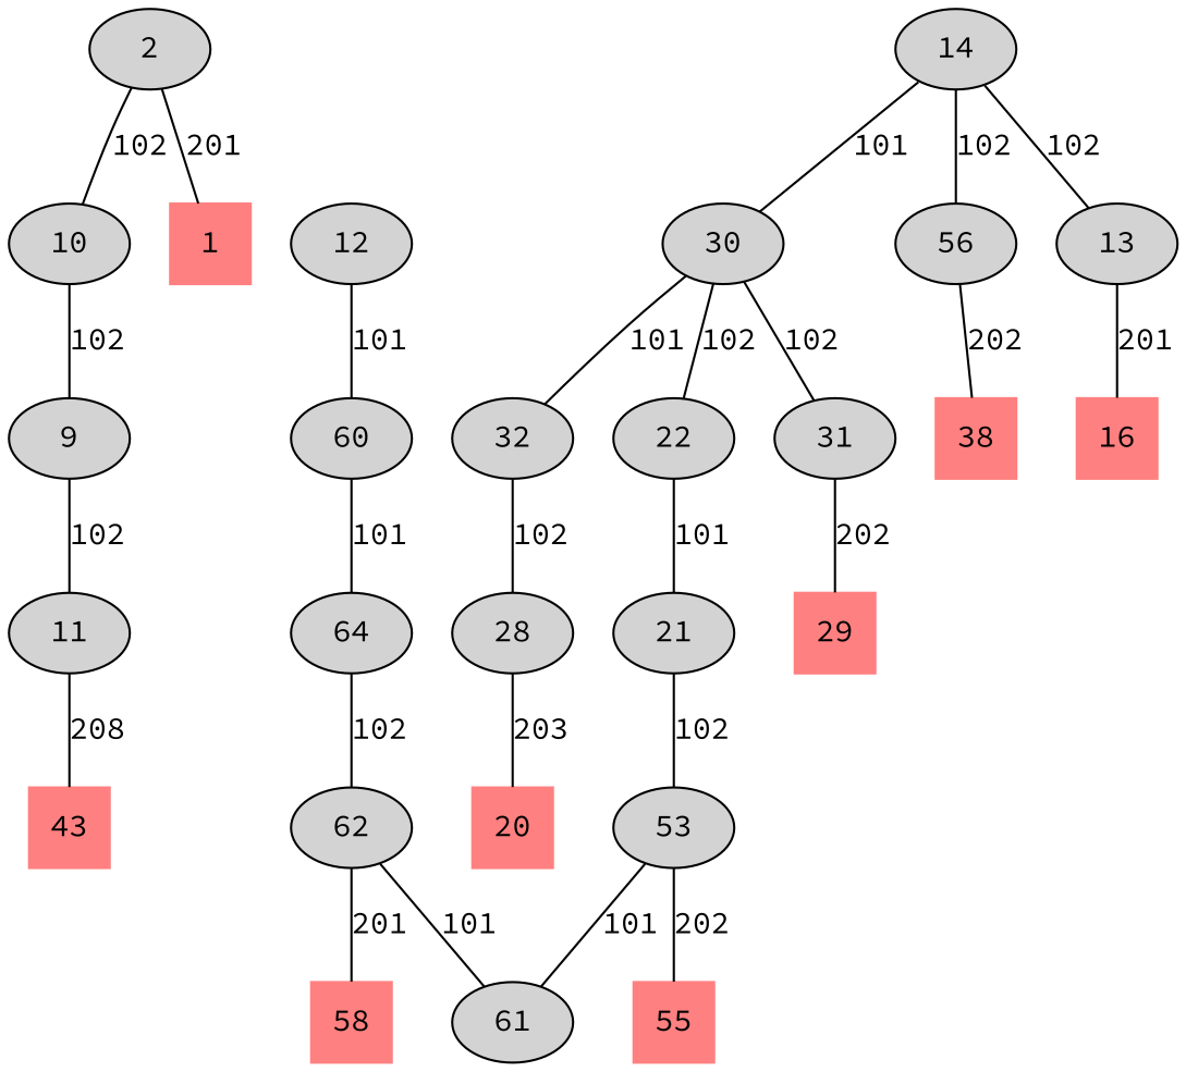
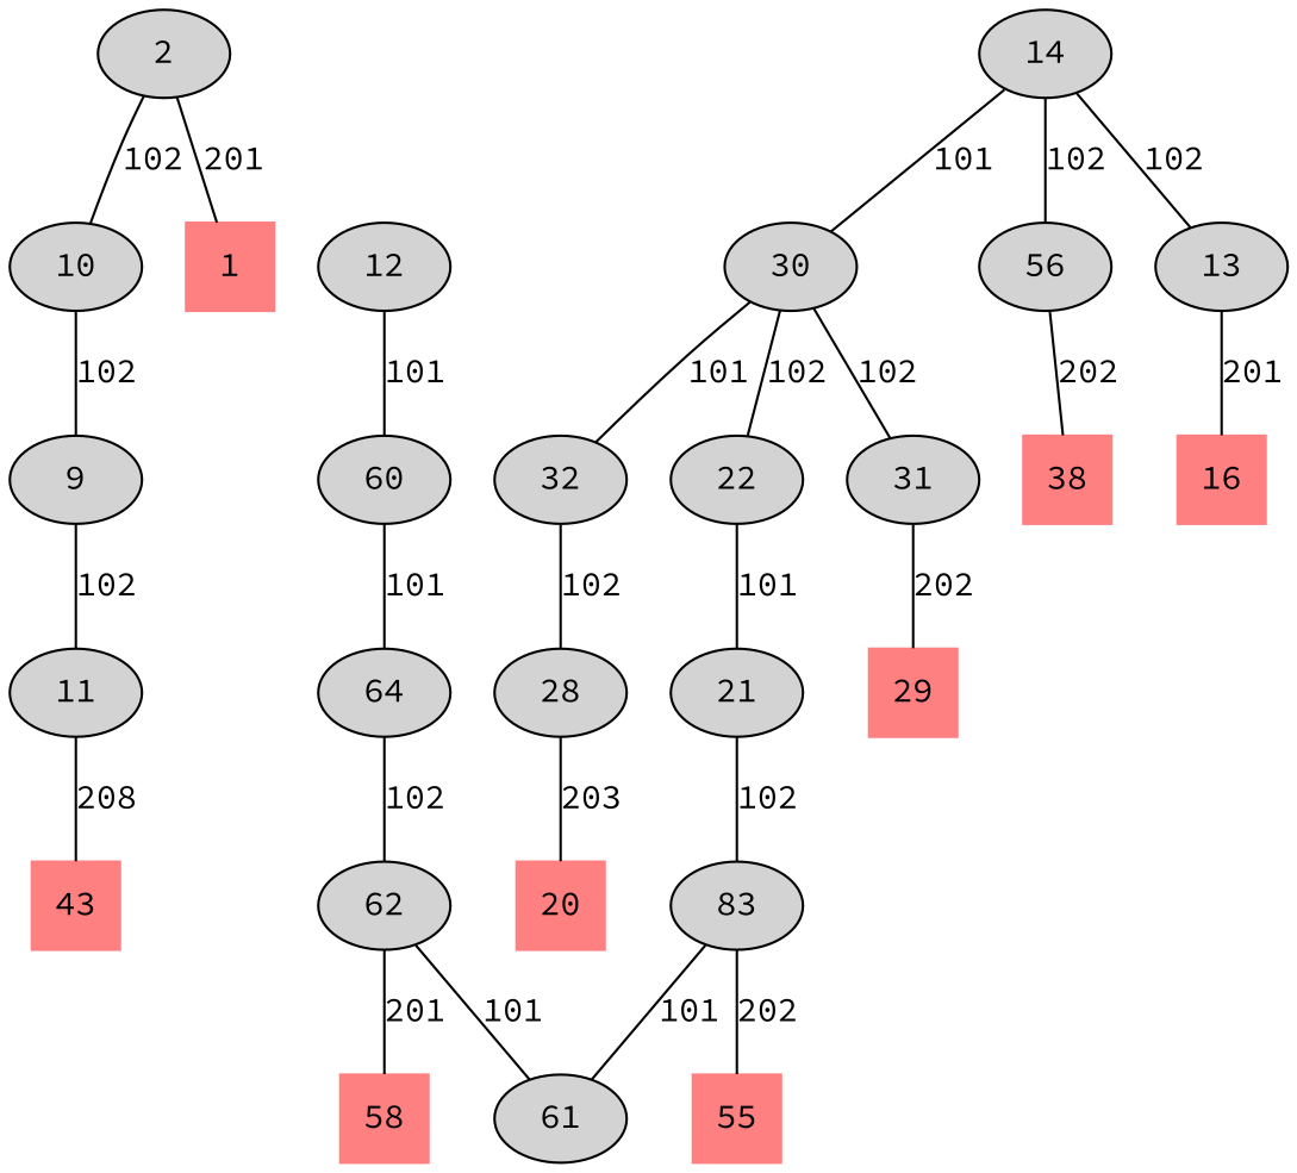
  graph {
    fontname="Source Code Pro"
    node [fontname="Source Code Pro" style=filled]
    edge [fontname="Source Code Pro"]
    2
    10
    1 [color="0.0 0.5 1.0" shape=square]
    9
    11
    12
    60
    43 [color="0.0 0.5 1.0" shape=square]
    64
    62
    61
    58 [color="0.0 0.5 1.0" shape=square]
    14
    30
    n15 [label=56]
    13
    32
    22
    31
    38 [color="0.0 0.5 1.0" shape=square]
    16 [color="0.0 0.5 1.0" shape=square]
    28
    21
    29 [color="0.0 0.5 1.0" shape=square]
    20 [color="0.0 0.5 1.0" shape=square]
-   53
+   53 [label=83]
    55 [color="0.0 0.5 1.0" shape=square]
    2 -- 10 [label=102]
    2 -- 1 [label=201]
    10 -- 9 [label=102]
    9 -- 11 [label=102]
    11 -- 43 [label=208]
    12 -- 60 [label=101]
    60 -- 64 [label=101]
    64 -- 62 [label=102]
    62 -- 61 [label=101]
    62 -- 58 [label=201]
    14 -- 30 [label=101]
    14 -- n15 [label=102]
    14 -- 13 [label=102]
    30 -- 32 [label=101]
    30 -- 22 [label=102]
    30 -- 31 [label=102]
    n15 -- 38 [label=202]
    13 -- 16 [label=201]
    32 -- 28 [label=102]
    22 -- 21 [label=101]
    31 -- 29 [label=202]
    28 -- 20 [label=203]
    21 -- 53 [label=102]
    53 -- 61 [label=101]
    53 -- 55 [label=202]
  }
